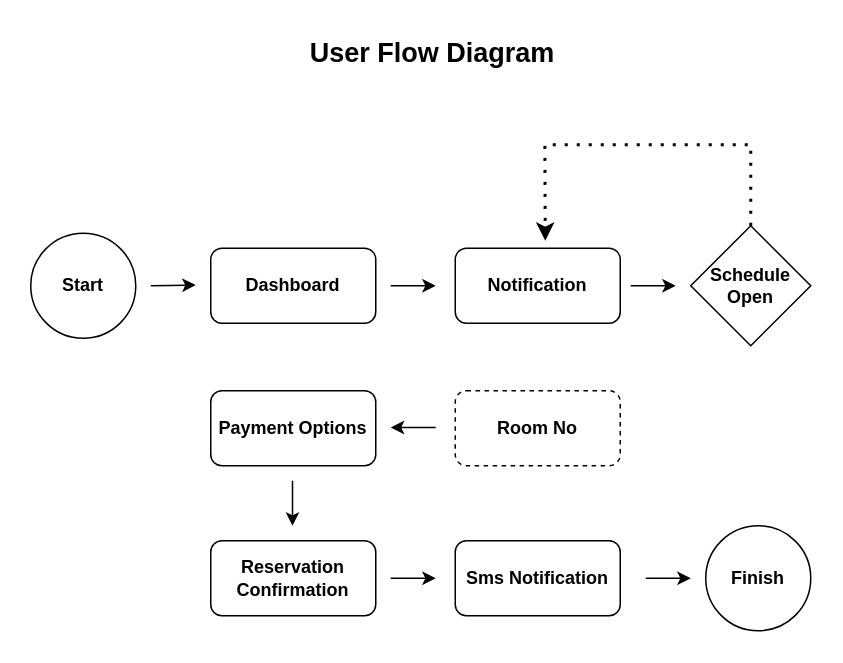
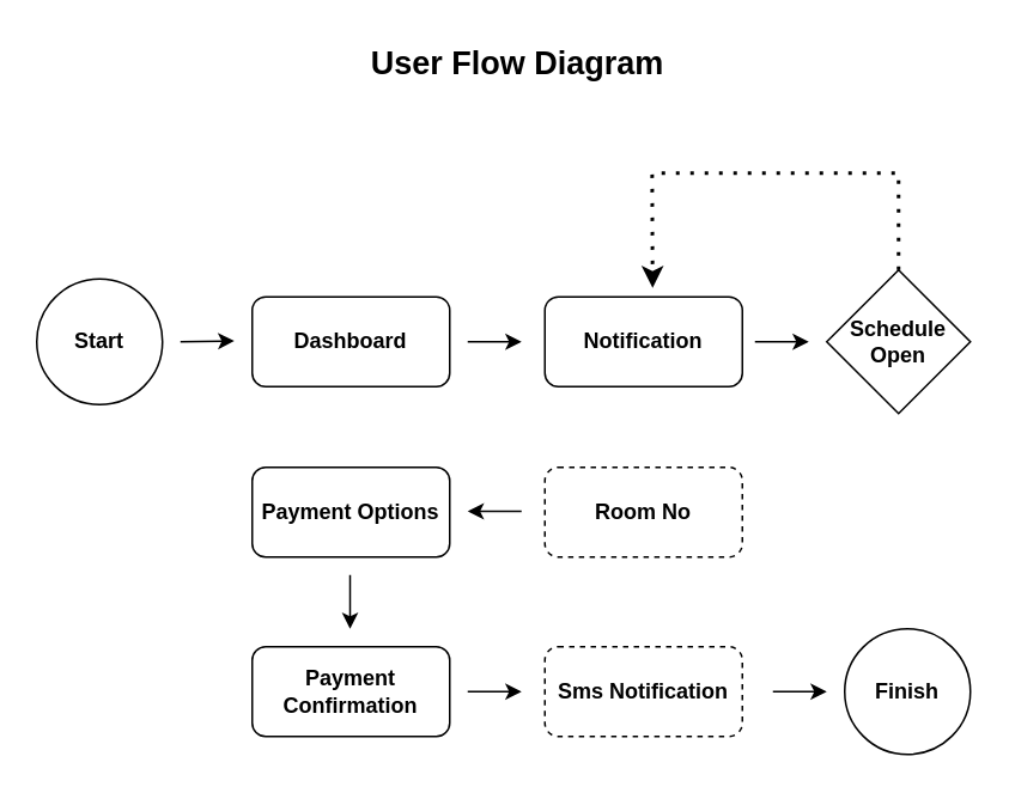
  <mxCell id="0" />
  <mxCell id="1" parent="0" />
  <mxCell id="2" value="&lt;b&gt;Start&lt;/b&gt;" style="ellipse;whiteSpace=wrap;html=1;aspect=fixed;" vertex="1" parent="1"><mxGeometry x="20" y="155" width="70" height="70" as="geometry" /></mxCell>
  <mxCell id="3" value="&lt;b&gt;&lt;font style=&quot;font-size: 18px;&quot;&gt;User Flow Diagram&lt;/font&gt;&lt;/b&gt;" style="text;html=1;strokeColor=none;fillColor=none;align=center;verticalAlign=middle;whiteSpace=wrap;rounded=0;" vertex="1" parent="1"><mxGeometry x="200" y="20" width="176" height="30" as="geometry" /></mxCell>
  <mxCell id="4" value="" style="endArrow=classic;html=1;rounded=0;" edge="1" parent="1"><mxGeometry width="50" height="50" relative="1" as="geometry"><mxPoint x="100" y="190" as="sourcePoint" /><mxPoint x="130" y="189.5" as="targetPoint" /></mxGeometry></mxCell>
  <mxCell id="5" value="&lt;b&gt;Dashboard&lt;/b&gt;" style="rounded=1;whiteSpace=wrap;html=1;" vertex="1" parent="1"><mxGeometry x="140" y="165" width="110" height="50" as="geometry" /></mxCell>
  <mxCell id="6" value="" style="endArrow=classic;html=1;rounded=0;" edge="1" parent="1"><mxGeometry width="50" height="50" relative="1" as="geometry"><mxPoint x="260" y="190" as="sourcePoint" /><mxPoint x="290" y="189.5" as="targetPoint" /><Array as="points"><mxPoint x="290" y="190" /></Array></mxGeometry></mxCell>
  <mxCell id="7" value="&lt;b&gt;Notification&lt;/b&gt;" style="rounded=1;whiteSpace=wrap;html=1;" vertex="1" parent="1"><mxGeometry x="303" y="165" width="110" height="50" as="geometry" /></mxCell>
  <mxCell id="8" value="&lt;b&gt;Schedule Open&lt;/b&gt;" style="rhombus;whiteSpace=wrap;html=1;" vertex="1" parent="1"><mxGeometry x="460" y="150" width="80" height="80" as="geometry" /></mxCell>
  <mxCell id="9" value="" style="endArrow=classic;dashed=1;html=1;dashPattern=1 3;strokeWidth=2;rounded=0;endFill=1;exitX=0.5;exitY=0;exitDx=0;exitDy=0;" edge="1" parent="1" source="8"><mxGeometry width="50" height="50" relative="1" as="geometry"><mxPoint x="514.75" y="96" as="sourcePoint" /><mxPoint x="363" y="160" as="targetPoint" /><Array as="points"><mxPoint x="500" y="96" /><mxPoint x="362.75" y="96" /></Array></mxGeometry></mxCell>
  <mxCell id="10" value="" style="endArrow=classic;html=1;rounded=0;" edge="1" parent="1"><mxGeometry width="50" height="50" relative="1" as="geometry"><mxPoint x="420" y="190" as="sourcePoint" /><mxPoint x="450" y="189.5" as="targetPoint" /><Array as="points"><mxPoint x="450" y="190" /></Array></mxGeometry></mxCell>
  <mxCell id="11" value="&lt;b&gt;Room No&lt;/b&gt;" style="rounded=1;whiteSpace=wrap;html=1;dashed=1;" vertex="1" parent="1"><mxGeometry x="303" y="260" width="110" height="50" as="geometry" /></mxCell>
  <mxCell id="12" value="&lt;b&gt;Payment Options&lt;/b&gt;" style="rounded=1;whiteSpace=wrap;html=1;" vertex="1" parent="1"><mxGeometry x="140" y="260" width="110" height="50" as="geometry" /></mxCell>
  <mxCell id="13" value="" style="endArrow=classic;html=1;rounded=0;" edge="1" parent="1"><mxGeometry width="50" height="50" relative="1" as="geometry"><mxPoint x="290" y="284.5" as="sourcePoint" /><mxPoint x="260" y="284.5" as="targetPoint" /></mxGeometry></mxCell>
  <mxCell id="14" value="" style="endArrow=classic;html=1;rounded=0;" edge="1" parent="1"><mxGeometry width="50" height="50" relative="1" as="geometry"><mxPoint x="194.5" y="320" as="sourcePoint" /><mxPoint x="194.5" y="350" as="targetPoint" /></mxGeometry></mxCell>
- <mxCell id="15" value="&lt;b&gt;Reservation Confirmation&lt;/b&gt;" style="rounded=1;whiteSpace=wrap;html=1;" vertex="1" parent="1"><mxGeometry x="140" y="360" width="110" height="50" as="geometry" /></mxCell>
- <mxCell id="16" value="&lt;b&gt;Sms Notification&lt;/b&gt;" style="rounded=1;whiteSpace=wrap;html=1;" vertex="1" parent="1"><mxGeometry x="303" y="360" width="110" height="50" as="geometry" /></mxCell>
+ <mxCell id="15" value="&lt;b&gt;Payment Confirmation&lt;/b&gt;" style="rounded=1;whiteSpace=wrap;html=1;" vertex="1" parent="1"><mxGeometry x="140" y="360" width="110" height="50" as="geometry" /></mxCell>
+ <mxCell id="16" value="&lt;b&gt;Sms Notification&lt;/b&gt;" style="rounded=1;whiteSpace=wrap;html=1;dashed=1;" vertex="1" parent="1"><mxGeometry x="303" y="360" width="110" height="50" as="geometry" /></mxCell>
  <mxCell id="17" value="" style="endArrow=classic;html=1;rounded=0;" edge="1" parent="1"><mxGeometry width="50" height="50" relative="1" as="geometry"><mxPoint x="260" y="385" as="sourcePoint" /><mxPoint x="290" y="384.5" as="targetPoint" /><Array as="points"><mxPoint x="290" y="385" /></Array></mxGeometry></mxCell>
  <mxCell id="18" value="" style="endArrow=classic;html=1;rounded=0;" edge="1" parent="1"><mxGeometry width="50" height="50" relative="1" as="geometry"><mxPoint x="430" y="385" as="sourcePoint" /><mxPoint x="460" y="384.5" as="targetPoint" /><Array as="points"><mxPoint x="460" y="385" /></Array></mxGeometry></mxCell>
  <mxCell id="19" value="&lt;b&gt;Finish&lt;/b&gt;" style="ellipse;whiteSpace=wrap;html=1;aspect=fixed;" vertex="1" parent="1"><mxGeometry x="470" y="350" width="70" height="70" as="geometry" /></mxCell>
